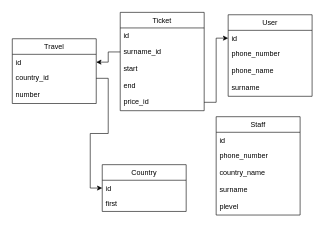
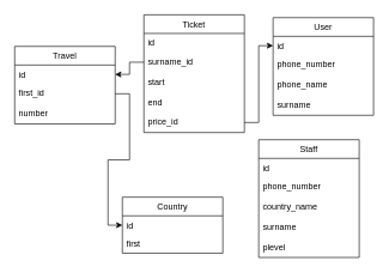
  <mxCell id="0" />
  <mxCell id="1" parent="0" />
  <mxCell id="2" value="Country" style="swimlane;fontStyle=0;childLayout=stackLayout;horizontal=1;startSize=26;fillColor=none;horizontalStack=0;resizeParent=1;resizeParentMax=0;resizeLast=0;collapsible=1;marginBottom=0;rounded=0;sketch=0;swimlaneLine=1;shadow=0;glass=0;" parent="1" vertex="1"><mxGeometry x="170" y="274" width="140" height="78" as="geometry" /></mxCell>
  <mxCell id="3" value="id" style="text;strokeColor=none;fillColor=none;align=left;verticalAlign=top;spacingLeft=4;spacingRight=4;overflow=hidden;rotatable=0;points=[[0,0.5],[1,0.5]];portConstraint=eastwest;swimlaneLine=1;shadow=0;sketch=0;" parent="2" vertex="1"><mxGeometry y="26" width="140" height="26" as="geometry" /></mxCell>
  <mxCell id="4" value="first" style="text;strokeColor=none;fillColor=none;align=left;verticalAlign=top;spacingLeft=4;spacingRight=4;overflow=hidden;rotatable=0;points=[[0,0.5],[1,0.5]];portConstraint=eastwest;rounded=1;sketch=0;swimlaneLine=1;shadow=0;" parent="2" vertex="1"><mxGeometry y="52" width="140" height="26" as="geometry" /></mxCell>
  <mxCell id="5" value="User" style="swimlane;fontStyle=0;childLayout=stackLayout;horizontal=1;startSize=26;fillColor=none;horizontalStack=0;resizeParent=1;resizeParentMax=0;resizeLast=0;collapsible=1;marginBottom=0;verticalAlign=middle;rounded=0;swimlaneLine=1;shadow=0;sketch=0;glass=0;" parent="1" vertex="1"><mxGeometry x="380" y="24" width="140" height="136" as="geometry" /></mxCell>
  <mxCell id="6" value="id" style="text;strokeColor=none;fillColor=none;align=left;verticalAlign=top;spacingLeft=4;spacingRight=4;overflow=hidden;rotatable=0;points=[[0,0.5],[1,0.5]];portConstraint=eastwest;swimlaneLine=1;shadow=0;sketch=0;" parent="5" vertex="1"><mxGeometry y="26" width="140" height="26" as="geometry" /></mxCell>
  <mxCell id="7" value="phone_number" style="text;strokeColor=none;fillColor=none;align=left;verticalAlign=top;spacingLeft=4;spacingRight=4;overflow=hidden;rotatable=0;points=[[0,0.5],[1,0.5]];portConstraint=eastwest;swimlaneLine=1;shadow=0;sketch=0;" parent="5" vertex="1"><mxGeometry y="52" width="140" height="28" as="geometry" /></mxCell>
  <mxCell id="8" value="phone_name" style="text;strokeColor=none;fillColor=none;align=left;verticalAlign=top;spacingLeft=4;spacingRight=4;overflow=hidden;rotatable=0;points=[[0,0.5],[1,0.5]];portConstraint=eastwest;swimlaneLine=1;shadow=0;sketch=0;" parent="5" vertex="1"><mxGeometry y="80" width="140" height="28" as="geometry" /></mxCell>
  <mxCell id="9" value="surname" style="text;strokeColor=none;fillColor=none;align=left;verticalAlign=top;spacingLeft=4;spacingRight=4;overflow=hidden;rotatable=0;points=[[0,0.5],[1,0.5]];portConstraint=eastwest;swimlaneLine=1;shadow=0;sketch=0;" parent="5" vertex="1"><mxGeometry y="108" width="140" height="28" as="geometry" /></mxCell>
  <mxCell id="10" value="Travel" style="swimlane;fontStyle=0;childLayout=stackLayout;horizontal=1;startSize=26;fillColor=none;horizontalStack=0;resizeParent=1;resizeParentMax=0;resizeLast=0;collapsible=1;marginBottom=0;verticalAlign=middle;rounded=0;swimlaneLine=1;shadow=0;sketch=0;glass=0;" parent="1" vertex="1"><mxGeometry x="20" y="64" width="140" height="108" as="geometry" /></mxCell>
  <mxCell id="11" value="id" style="text;strokeColor=none;fillColor=none;align=left;verticalAlign=top;spacingLeft=4;spacingRight=4;overflow=hidden;rotatable=0;points=[[0,0.5],[1,0.5]];portConstraint=eastwest;swimlaneLine=1;shadow=0;sketch=0;" parent="10" vertex="1"><mxGeometry y="26" width="140" height="26" as="geometry" /></mxCell>
- <mxCell id="12" value="country_id" style="text;strokeColor=none;fillColor=none;align=left;verticalAlign=top;spacingLeft=4;spacingRight=4;overflow=hidden;rotatable=0;points=[[0,0.5],[1,0.5]];portConstraint=eastwest;swimlaneLine=1;shadow=0;sketch=0;" parent="10" vertex="1"><mxGeometry y="52" width="140" height="28" as="geometry" /></mxCell>
+ <mxCell id="12" value="first_id" style="text;strokeColor=none;fillColor=none;align=left;verticalAlign=top;spacingLeft=4;spacingRight=4;overflow=hidden;rotatable=0;points=[[0,0.5],[1,0.5]];portConstraint=eastwest;swimlaneLine=1;shadow=0;sketch=0;" parent="10" vertex="1"><mxGeometry y="52" width="140" height="28" as="geometry" /></mxCell>
  <mxCell id="13" value="number" style="text;strokeColor=none;fillColor=none;align=left;verticalAlign=top;spacingLeft=4;spacingRight=4;overflow=hidden;rotatable=0;points=[[0,0.5],[1,0.5]];portConstraint=eastwest;swimlaneLine=1;shadow=0;sketch=0;" parent="10" vertex="1"><mxGeometry y="80" width="140" height="28" as="geometry" /></mxCell>
  <mxCell id="14" value="Ticket" style="swimlane;fontStyle=0;childLayout=stackLayout;horizontal=1;startSize=26;fillColor=none;horizontalStack=0;resizeParent=1;resizeParentMax=0;resizeLast=0;collapsible=1;marginBottom=0;verticalAlign=middle;rounded=0;swimlaneLine=1;shadow=0;sketch=0;glass=0;" parent="1" vertex="1"><mxGeometry x="200" y="20" width="140" height="164" as="geometry" /></mxCell>
  <mxCell id="15" value="id" style="text;strokeColor=none;fillColor=none;align=left;verticalAlign=top;spacingLeft=4;spacingRight=4;overflow=hidden;rotatable=0;points=[[0,0.5],[1,0.5]];portConstraint=eastwest;swimlaneLine=1;shadow=0;sketch=0;" parent="14" vertex="1"><mxGeometry y="26" width="140" height="26" as="geometry" /></mxCell>
  <mxCell id="16" value="surname_id" style="text;strokeColor=none;fillColor=none;align=left;verticalAlign=top;spacingLeft=4;spacingRight=4;overflow=hidden;rotatable=0;points=[[0,0.5],[1,0.5]];portConstraint=eastwest;swimlaneLine=1;shadow=0;sketch=0;" parent="14" vertex="1"><mxGeometry y="52" width="140" height="28" as="geometry" /></mxCell>
  <mxCell id="17" value="start" style="text;strokeColor=none;fillColor=none;align=left;verticalAlign=top;spacingLeft=4;spacingRight=4;overflow=hidden;rotatable=0;points=[[0,0.5],[1,0.5]];portConstraint=eastwest;swimlaneLine=1;shadow=0;sketch=0;" parent="14" vertex="1"><mxGeometry y="80" width="140" height="28" as="geometry" /></mxCell>
  <mxCell id="18" value="end" style="text;strokeColor=none;fillColor=none;align=left;verticalAlign=top;spacingLeft=4;spacingRight=4;overflow=hidden;rotatable=0;points=[[0,0.5],[1,0.5]];portConstraint=eastwest;swimlaneLine=1;shadow=0;sketch=0;" parent="14" vertex="1"><mxGeometry y="108" width="140" height="28" as="geometry" /></mxCell>
  <mxCell id="19" value="price_id" style="text;strokeColor=none;fillColor=none;align=left;verticalAlign=top;spacingLeft=4;spacingRight=4;overflow=hidden;rotatable=0;points=[[0,0.5],[1,0.5]];portConstraint=eastwest;swimlaneLine=1;shadow=0;sketch=0;" parent="14" vertex="1"><mxGeometry y="136" width="140" height="28" as="geometry" /></mxCell>
  <mxCell id="20" value="" style="edgeStyle=orthogonalEdgeStyle;rounded=0;orthogonalLoop=1;jettySize=auto;html=1;entryX=0;entryY=0.5;entryDx=0;entryDy=0;swimlaneLine=1;shadow=0;sketch=0;" parent="1" source="12" target="3" edge="1"><mxGeometry relative="1" as="geometry" /></mxCell>
  <mxCell id="21" value="" style="edgeStyle=orthogonalEdgeStyle;rounded=0;orthogonalLoop=1;jettySize=auto;html=1;entryX=1;entryY=0.5;entryDx=0;entryDy=0;swimlaneLine=1;shadow=0;sketch=0;" parent="1" source="16" target="11" edge="1"><mxGeometry relative="1" as="geometry" /></mxCell>
  <mxCell id="22" value="" style="edgeStyle=orthogonalEdgeStyle;rounded=0;orthogonalLoop=1;jettySize=auto;html=1;entryX=0;entryY=0.5;entryDx=0;entryDy=0;exitX=1;exitY=0.5;exitDx=0;exitDy=0;swimlaneLine=1;shadow=0;sketch=0;" parent="1" source="19" target="6" edge="1"><mxGeometry relative="1" as="geometry" /></mxCell>
  <mxCell id="23" value="Staff" style="swimlane;fontStyle=0;childLayout=stackLayout;horizontal=1;startSize=26;fillColor=none;horizontalStack=0;resizeParent=1;resizeParentMax=0;resizeLast=0;collapsible=1;marginBottom=0;verticalAlign=middle;rounded=0;swimlaneLine=1;shadow=0;sketch=0;glass=0;" parent="1" vertex="1"><mxGeometry x="360" y="194" width="140" height="164" as="geometry" /></mxCell>
  <mxCell id="24" value="id" style="text;strokeColor=none;fillColor=none;align=left;verticalAlign=top;spacingLeft=4;spacingRight=4;overflow=hidden;rotatable=0;points=[[0,0.5],[1,0.5]];portConstraint=eastwest;swimlaneLine=1;shadow=0;sketch=0;" parent="23" vertex="1"><mxGeometry y="26" width="140" height="26" as="geometry" /></mxCell>
  <mxCell id="25" value="phone_number" style="text;strokeColor=none;fillColor=none;align=left;verticalAlign=top;spacingLeft=4;spacingRight=4;overflow=hidden;rotatable=0;points=[[0,0.5],[1,0.5]];portConstraint=eastwest;swimlaneLine=1;shadow=0;sketch=0;" parent="23" vertex="1"><mxGeometry y="52" width="140" height="28" as="geometry" /></mxCell>
  <mxCell id="26" value="country_name" style="text;strokeColor=none;fillColor=none;align=left;verticalAlign=top;spacingLeft=4;spacingRight=4;overflow=hidden;rotatable=0;points=[[0,0.5],[1,0.5]];portConstraint=eastwest;swimlaneLine=1;shadow=0;sketch=0;" parent="23" vertex="1"><mxGeometry y="80" width="140" height="28" as="geometry" /></mxCell>
  <mxCell id="27" value="surname" style="text;strokeColor=none;fillColor=none;align=left;verticalAlign=top;spacingLeft=4;spacingRight=4;overflow=hidden;rotatable=0;points=[[0,0.5],[1,0.5]];portConstraint=eastwest;swimlaneLine=1;shadow=0;sketch=0;" parent="23" vertex="1"><mxGeometry y="108" width="140" height="28" as="geometry" /></mxCell>
  <mxCell id="28" value="plevel" style="text;strokeColor=none;fillColor=none;align=left;verticalAlign=top;spacingLeft=4;spacingRight=4;overflow=hidden;rotatable=0;points=[[0,0.5],[1,0.5]];portConstraint=eastwest;swimlaneLine=1;shadow=0;sketch=0;" parent="23" vertex="1"><mxGeometry y="136" width="140" height="28" as="geometry" /></mxCell>
